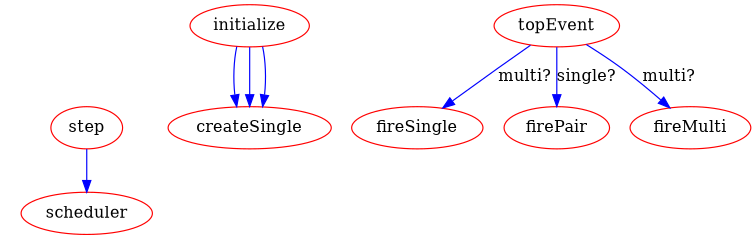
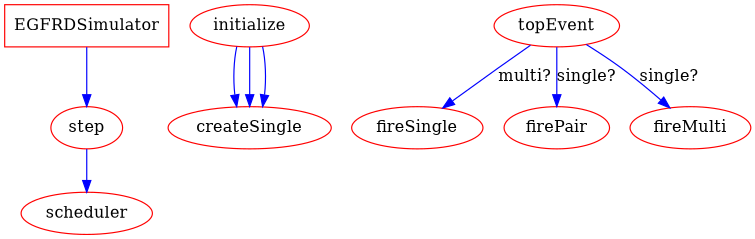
  digraph {
    node [color=red]
    edge [color=blue]
+   EGFRDSimulator [shape=box]
    step
    initialize
    createSingle
    scheduler
    topEvent
    fireSingle
    firePair
    fireMulti
+   EGFRDSimulator -> step
    step -> scheduler
    initialize -> createSingle
    initialize -> createSingle
    initialize -> createSingle
    topEvent -> fireSingle [label="multi?"]
    topEvent -> firePair [label="single?"]
-   topEvent -> fireMulti [label="multi?"]
+   topEvent -> fireMulti [label="single?"]
  }
